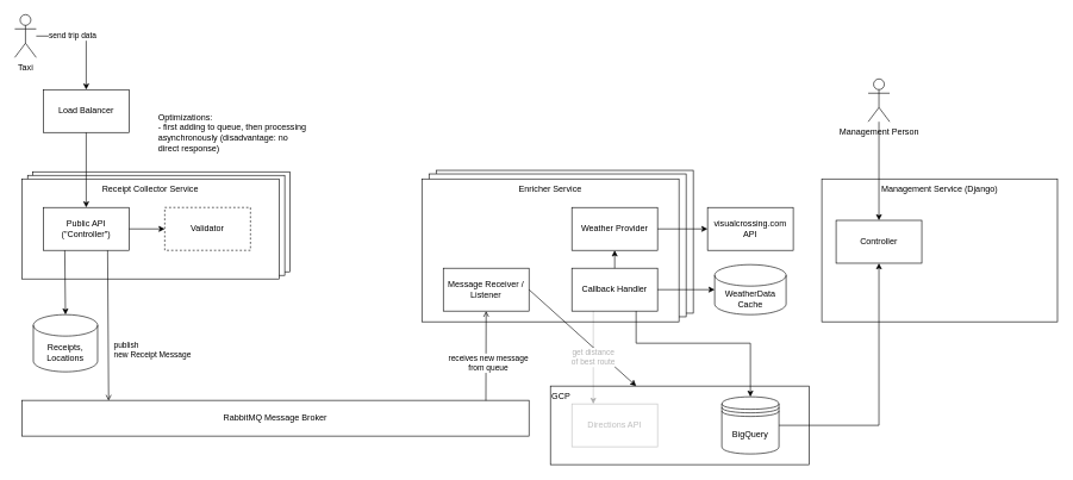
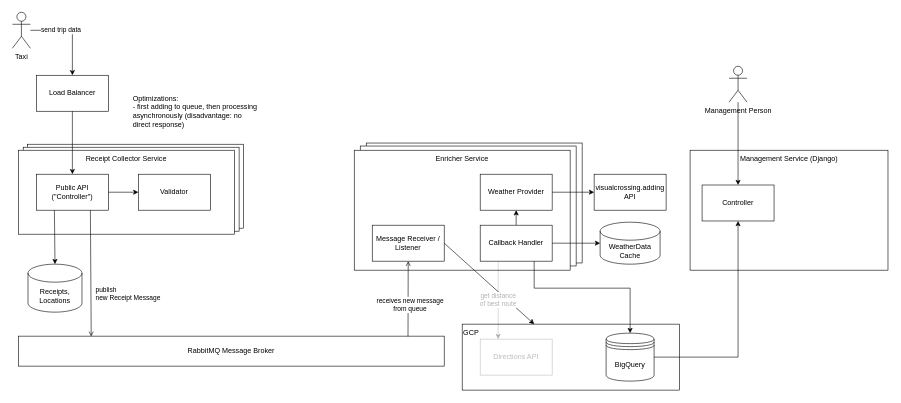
  <mxCell id="0" />
  <mxCell id="1" parent="0" />
  <mxCell id="2" value="Enricher Service" style="rounded=0;whiteSpace=wrap;html=1;shadow=0;verticalAlign=top;" parent="1" vertex="1"><mxGeometry x="610" y="238" width="360" height="200" as="geometry" /></mxCell>
  <mxCell id="3" value="Enricher Service" style="rounded=0;whiteSpace=wrap;html=1;shadow=0;verticalAlign=top;" parent="1" vertex="1"><mxGeometry x="600" y="243" width="360" height="200" as="geometry" /></mxCell>
  <mxCell id="4" value="&lt;div&gt;Receipt Collector&lt;/div&gt;" style="rounded=0;whiteSpace=wrap;html=1;align=center;strokeColor=default;verticalAlign=top;" parent="1" vertex="1"><mxGeometry x="45" y="240" width="360" height="140" as="geometry" /></mxCell>
  <mxCell id="5" value="&lt;div&gt;Receipt Collector&lt;/div&gt;" style="rounded=0;whiteSpace=wrap;html=1;align=center;strokeColor=default;verticalAlign=top;" parent="1" vertex="1"><mxGeometry x="38" y="245" width="360" height="140" as="geometry" /></mxCell>
  <mxCell id="6" value="&lt;div&gt;Receipt Collector Service&lt;br&gt;&lt;/div&gt;" style="rounded=0;whiteSpace=wrap;html=1;align=center;strokeColor=default;verticalAlign=top;" parent="1" vertex="1"><mxGeometry x="30" y="250" width="360" height="140" as="geometry" /></mxCell>
  <mxCell id="7" value="send trip data" style="edgeStyle=orthogonalEdgeStyle;rounded=0;orthogonalLoop=1;jettySize=auto;html=1;entryX=0.5;entryY=0;entryDx=0;entryDy=0;" parent="1" source="8" target="29" edge="1"><mxGeometry x="-0.44" y="-10" relative="1" as="geometry"><mxPoint x="10" y="-10" as="offset" /></mxGeometry></mxCell>
  <mxCell id="8" value="&lt;div&gt;Taxi&lt;/div&gt;&lt;div&gt;&lt;br&gt;&lt;/div&gt;" style="shape=umlActor;verticalLabelPosition=bottom;verticalAlign=top;html=1;outlineConnect=0;labelBackgroundColor=default;labelBorderColor=none;fillStyle=auto;strokeColor=default;fillColor=default;" parent="1" vertex="1"><mxGeometry x="20" y="20" width="30" height="60" as="geometry" /></mxCell>
  <mxCell id="9" value="Public API &lt;br&gt;(&quot;Controller&quot;)" style="rounded=0;whiteSpace=wrap;html=1;labelBackgroundColor=default;labelBorderColor=none;fillStyle=auto;strokeColor=default;fillColor=default;" parent="1" vertex="1"><mxGeometry x="60" y="290" width="120" height="60" as="geometry" /></mxCell>
- <mxCell id="10" value="Validator" style="rounded=0;whiteSpace=wrap;html=1;labelBackgroundColor=default;labelBorderColor=none;fillStyle=auto;strokeColor=default;fillColor=default;dashed=1;" parent="1" vertex="1"><mxGeometry x="230" y="290" width="120" height="60" as="geometry" /></mxCell>
+ <mxCell id="10" value="Validator" style="rounded=0;whiteSpace=wrap;html=1;labelBackgroundColor=default;labelBorderColor=none;fillStyle=auto;strokeColor=default;fillColor=default;" parent="1" vertex="1"><mxGeometry x="230" y="290" width="120" height="60" as="geometry" /></mxCell>
  <mxCell id="11" value="" style="endArrow=classic;html=1;rounded=0;exitX=1;exitY=0.5;exitDx=0;exitDy=0;entryX=0;entryY=0.5;entryDx=0;entryDy=0;" parent="1" source="9" target="10" edge="1"><mxGeometry width="50" height="50" relative="1" as="geometry"><mxPoint x="210" y="410" as="sourcePoint" /><mxPoint x="260" y="360" as="targetPoint" /><Array as="points" /></mxGeometry></mxCell>
  <mxCell id="12" value="GCP" style="rounded=0;whiteSpace=wrap;html=1;labelBackgroundColor=default;labelBorderColor=none;fillStyle=auto;strokeColor=default;fillColor=default;verticalAlign=top;align=left;" parent="1" vertex="1"><mxGeometry x="770" y="540" width="362.5" height="110" as="geometry" /></mxCell>
  <mxCell id="13" value="BigQuery" style="shape=datastore;whiteSpace=wrap;html=1;fontFamily=Helvetica;fontSize=12;fontColor=default;align=center;strokeColor=default;fillColor=default;fillStyle=auto;" parent="1" vertex="1"><mxGeometry x="1010" y="555" width="80" height="80" as="geometry" /></mxCell>
  <mxCell id="14" style="edgeStyle=orthogonalEdgeStyle;rounded=0;orthogonalLoop=1;jettySize=auto;html=1;exitX=0.5;exitY=1;exitDx=0;exitDy=0;" parent="1" source="6" target="6" edge="1"><mxGeometry relative="1" as="geometry" /></mxCell>
  <mxCell id="15" value="Receipts, Locations" style="shape=cylinder3;whiteSpace=wrap;html=1;boundedLbl=1;backgroundOutline=1;size=15;" parent="1" vertex="1"><mxGeometry x="46" y="440" width="90" height="80" as="geometry" /></mxCell>
  <mxCell id="16" value="" style="endArrow=classic;html=1;rounded=0;exitX=0.25;exitY=1;exitDx=0;exitDy=0;entryX=0.5;entryY=0;entryDx=0;entryDy=0;entryPerimeter=0;" parent="1" source="9" target="15" edge="1"><mxGeometry width="50" height="50" relative="1" as="geometry"><mxPoint x="470" y="420" as="sourcePoint" /><mxPoint x="520" y="370" as="targetPoint" /></mxGeometry></mxCell>
  <mxCell id="17" value="&lt;div&gt;RabbitMQ Message Broker&lt;/div&gt;" style="rounded=0;whiteSpace=wrap;html=1;shadow=0;" parent="1" vertex="1"><mxGeometry x="30" y="560" width="710" height="50" as="geometry" /></mxCell>
  <mxCell id="18" value="" style="endArrow=open;html=1;rounded=0;exitX=0.75;exitY=1;exitDx=0;exitDy=0;entryX=0.171;entryY=0.01;entryDx=0;entryDy=0;entryPerimeter=0;endFill=0;labelBackgroundColor=none;verticalAlign=bottom;" parent="1" source="9" target="17" edge="1"><mxGeometry width="50" height="50" relative="1" as="geometry"><mxPoint x="470" y="420" as="sourcePoint" /><mxPoint x="150" y="550" as="targetPoint" /></mxGeometry></mxCell>
  <mxCell id="19" value="&lt;div align=&quot;left&quot;&gt;publish&lt;br&gt;&lt;/div&gt;&lt;div align=&quot;left&quot;&gt;new Receipt Message&lt;br&gt;&lt;/div&gt;" style="edgeLabel;html=1;align=left;verticalAlign=middle;resizable=0;points=[];" parent="18" vertex="1" connectable="0"><mxGeometry x="0.083" y="1" relative="1" as="geometry"><mxPoint x="5" y="26" as="offset" /></mxGeometry></mxCell>
  <mxCell id="20" value="Enricher Service" style="rounded=0;whiteSpace=wrap;html=1;shadow=0;verticalAlign=top;" parent="1" vertex="1"><mxGeometry x="590" y="250" width="360" height="200" as="geometry" /></mxCell>
- <mxCell id="21" value="visualcrossing.com&lt;br&gt;API" style="rounded=0;whiteSpace=wrap;html=1;labelBackgroundColor=default;labelBorderColor=none;fillStyle=auto;strokeColor=default;fillColor=default;" parent="1" vertex="1"><mxGeometry x="990" y="290" width="120" height="60" as="geometry" /></mxCell>
+ <mxCell id="21" value="visualcrossing.adding&lt;br&gt;API" style="rounded=0;whiteSpace=wrap;html=1;labelBackgroundColor=default;labelBorderColor=none;fillStyle=auto;strokeColor=default;fillColor=default;" parent="1" vertex="1"><mxGeometry x="990" y="290" width="120" height="60" as="geometry" /></mxCell>
  <mxCell id="22" value="" style="html=1;verticalAlign=bottom;labelBackgroundColor=none;endArrow=open;endFill=0;rounded=0;exitX=0.915;exitY=0.007;exitDx=0;exitDy=0;exitPerimeter=0;entryX=0.5;entryY=1;entryDx=0;entryDy=0;" parent="1" source="17" target="26" edge="1"><mxGeometry x="-0.304" y="-30" width="160" relative="1" as="geometry"><mxPoint x="510" y="540" as="sourcePoint" /><mxPoint x="510" y="490" as="targetPoint" /><mxPoint as="offset" /></mxGeometry></mxCell>
  <mxCell id="23" value="&lt;div&gt;receives new message &lt;br&gt;&lt;/div&gt;&lt;div&gt;from queue&lt;/div&gt;" style="edgeLabel;html=1;align=center;verticalAlign=middle;resizable=0;points=[];" parent="22" vertex="1" connectable="0"><mxGeometry x="-0.151" y="-3" relative="1" as="geometry"><mxPoint as="offset" /></mxGeometry></mxCell>
  <mxCell id="24" value="Weather Provider" style="rounded=0;whiteSpace=wrap;html=1;shadow=0;" parent="1" vertex="1"><mxGeometry x="800" y="290" width="120" height="60" as="geometry" /></mxCell>
  <mxCell id="25" value="&lt;div&gt;WeatherData&lt;br&gt;Cache&lt;br&gt;&lt;/div&gt;" style="shape=cylinder3;whiteSpace=wrap;html=1;boundedLbl=1;backgroundOutline=1;size=15;rounded=1;shadow=0;" parent="1" vertex="1"><mxGeometry x="1000" y="370" width="100" height="70" as="geometry" /></mxCell>
  <mxCell id="26" value="Message Receiver / Listener" style="rounded=0;whiteSpace=wrap;html=1;shadow=0;" parent="1" vertex="1"><mxGeometry x="620" y="375" width="120" height="60" as="geometry" /></mxCell>
  <mxCell id="27" value="&lt;div align=&quot;left&quot;&gt;Optimizations:&lt;/div&gt;&lt;div align=&quot;left&quot;&gt;- first adding to queue, then processing asynchronously (disadvantage: no direct response)&lt;br&gt;&lt;/div&gt;" style="text;html=1;strokeColor=none;fillColor=none;align=left;verticalAlign=middle;whiteSpace=wrap;rounded=0;shadow=0;" parent="1" vertex="1"><mxGeometry x="219" y="150" width="210" height="70" as="geometry" /></mxCell>
  <mxCell id="28" value="Callback Handler" style="rounded=0;whiteSpace=wrap;html=1;shadow=0;" parent="1" vertex="1"><mxGeometry x="800" y="375" width="120" height="60" as="geometry" /></mxCell>
  <mxCell id="29" value="Load Balancer" style="rounded=0;whiteSpace=wrap;html=1;shadow=0;" parent="1" vertex="1"><mxGeometry x="60" y="125" width="120" height="60" as="geometry" /></mxCell>
  <mxCell id="30" value="" style="endArrow=classic;html=1;rounded=0;exitX=0.5;exitY=1;exitDx=0;exitDy=0;entryX=0.5;entryY=0;entryDx=0;entryDy=0;" parent="1" source="29" target="9" edge="1"><mxGeometry width="50" height="50" relative="1" as="geometry"><mxPoint x="560" y="220" as="sourcePoint" /><mxPoint x="610" y="170" as="targetPoint" /></mxGeometry></mxCell>
  <mxCell id="31" value="" style="endArrow=classic;html=1;rounded=0;exitX=1;exitY=0.5;exitDx=0;exitDy=0;" parent="1" source="26" target="12" edge="1"><mxGeometry width="50" height="50" relative="1" as="geometry"><mxPoint x="720" y="460" as="sourcePoint" /><mxPoint x="770" y="410" as="targetPoint" /></mxGeometry></mxCell>
  <mxCell id="32" value="" style="endArrow=classic;html=1;rounded=0;entryX=0;entryY=0.5;entryDx=0;entryDy=0;entryPerimeter=0;exitX=1;exitY=0.5;exitDx=0;exitDy=0;" parent="1" source="28" target="25" edge="1"><mxGeometry width="50" height="50" relative="1" as="geometry"><mxPoint x="690" y="540" as="sourcePoint" /><mxPoint x="740" y="490" as="targetPoint" /></mxGeometry></mxCell>
  <mxCell id="33" value="" style="endArrow=classic;html=1;rounded=0;entryX=0;entryY=0.5;entryDx=0;entryDy=0;exitX=1;exitY=0.5;exitDx=0;exitDy=0;" parent="1" source="24" target="21" edge="1"><mxGeometry width="50" height="50" relative="1" as="geometry"><mxPoint x="690" y="540" as="sourcePoint" /><mxPoint x="740" y="490" as="targetPoint" /></mxGeometry></mxCell>
  <mxCell id="34" value="" style="endArrow=classic;html=1;rounded=0;entryX=0.5;entryY=1;entryDx=0;entryDy=0;exitX=0.5;exitY=0;exitDx=0;exitDy=0;" parent="1" source="28" target="24" edge="1"><mxGeometry width="50" height="50" relative="1" as="geometry"><mxPoint x="690" y="540" as="sourcePoint" /><mxPoint x="740" y="490" as="targetPoint" /></mxGeometry></mxCell>
  <mxCell id="35" value="" style="endArrow=classic;html=1;rounded=0;entryX=0.5;entryY=0;entryDx=0;entryDy=0;exitX=0.75;exitY=1;exitDx=0;exitDy=0;" parent="1" source="28" target="13" edge="1"><mxGeometry width="50" height="50" relative="1" as="geometry"><mxPoint x="500" y="640" as="sourcePoint" /><mxPoint x="550" y="590" as="targetPoint" /><Array as="points"><mxPoint x="890" y="480" /><mxPoint x="1050" y="480" /></Array></mxGeometry></mxCell>
  <mxCell id="36" value="Management Service (Django)" style="rounded=0;whiteSpace=wrap;html=1;verticalAlign=top;" parent="1" vertex="1"><mxGeometry x="1150" y="250" width="330" height="200" as="geometry" /></mxCell>
  <mxCell id="37" value="" style="edgeStyle=orthogonalEdgeStyle;rounded=0;orthogonalLoop=1;jettySize=auto;html=1;entryX=0.5;entryY=0;entryDx=0;entryDy=0;" parent="1" source="38" target="40" edge="1"><mxGeometry relative="1" as="geometry" /></mxCell>
  <mxCell id="38" value="Management Person" style="shape=umlActor;verticalLabelPosition=bottom;verticalAlign=top;html=1;outlineConnect=0;" parent="1" vertex="1"><mxGeometry x="1215" y="110" width="30" height="60" as="geometry" /></mxCell>
  <mxCell id="39" value="" style="endArrow=classic;html=1;rounded=0;exitX=1;exitY=0.5;exitDx=0;exitDy=0;entryX=0.5;entryY=1;entryDx=0;entryDy=0;" parent="1" source="13" target="40" edge="1"><mxGeometry width="50" height="50" relative="1" as="geometry"><mxPoint x="1200" y="450" as="sourcePoint" /><mxPoint x="1250" y="400" as="targetPoint" /><Array as="points"><mxPoint x="1230" y="595" /></Array></mxGeometry></mxCell>
  <mxCell id="40" value="Controller" style="rounded=0;whiteSpace=wrap;html=1;" parent="1" vertex="1"><mxGeometry x="1170" y="308" width="120" height="60" as="geometry" /></mxCell>
  <mxCell id="41" value="Directions API" style="rounded=0;whiteSpace=wrap;html=1;opacity=25;textOpacity=25;" vertex="1" parent="1"><mxGeometry x="800" y="565" width="120" height="60" as="geometry" /></mxCell>
  <mxCell id="42" value="&lt;font color=&quot;#B3B3B3&quot;&gt;get distance&lt;br&gt;of best route&lt;/font&gt;" style="endArrow=classic;html=1;rounded=0;entryX=0.25;entryY=0;entryDx=0;entryDy=0;exitX=0.25;exitY=1;exitDx=0;exitDy=0;opacity=25;" edge="1" parent="1" source="28" target="41"><mxGeometry width="50" height="50" relative="1" as="geometry"><mxPoint x="810" y="480" as="sourcePoint" /><mxPoint x="860" y="430" as="targetPoint" /></mxGeometry></mxCell>
